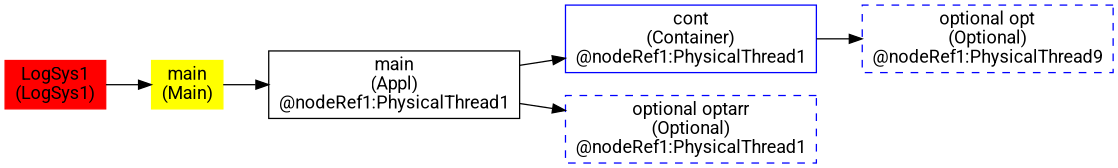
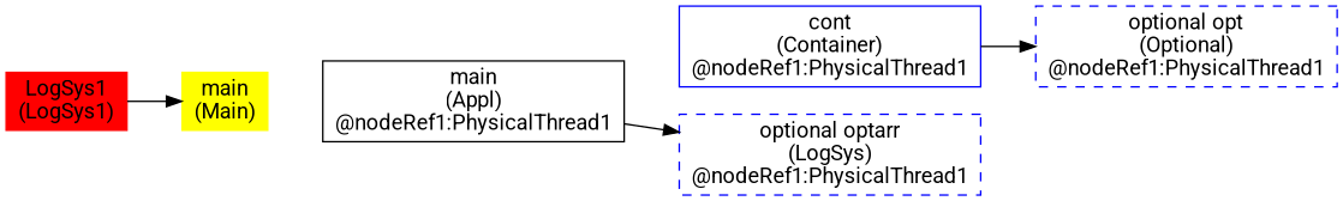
  digraph {
    fontname=Roboto
    rankdir=LR
    node [color=blue fontname=Roboto shape=box]
    edge [fontname=Roboto]
    n1 [color=red label="LogSys1\n(LogSys1)" style=filled]
    n2 [color=yellow label="main\n(Main)" style=filled]
    n3 [label="main\n(Appl)\n@nodeRef1:PhysicalThread1" color=""]
    n4 [label="cont\n(Container)\n@nodeRef1:PhysicalThread1"]
-   n5 [label="optional optarr\n(Optional)\n@nodeRef1:PhysicalThread1" style=dashed]
-   n6 [label="optional opt\n(Optional)\n@nodeRef1:PhysicalThread9" style=dashed]
+   n5 [label="optional optarr\n(LogSys)\n@nodeRef1:PhysicalThread1" style=dashed]
+   n6 [label="optional opt\n(Optional)\n@nodeRef1:PhysicalThread1" style=dashed]
    n1 -> n2
-   n2 -> n3
-   n3 -> n4
    n3 -> n5
    n4 -> n6
  }
